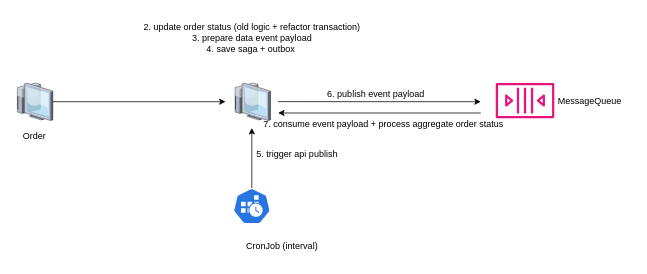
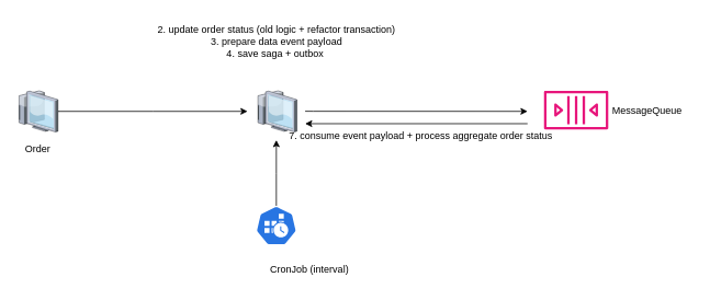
  <mxCell id="0" />
  <mxCell id="1" parent="0" />
  <mxCell id="2" style="edgeStyle=orthogonalEdgeStyle;rounded=0;orthogonalLoop=1;jettySize=auto;html=1;" edge="1" parent="1" source="3"><mxGeometry relative="1" as="geometry"><mxPoint x="300" y="135" as="targetPoint" /></mxGeometry></mxCell>
  <mxCell id="3" value="" style="verticalLabelPosition=bottom;sketch=0;aspect=fixed;html=1;verticalAlign=top;strokeColor=none;align=center;outlineConnect=0;shape=mxgraph.citrix.thin_client;" parent="1" vertex="1"><mxGeometry x="20" y="110" width="50" height="50" as="geometry" /></mxCell>
  <mxCell id="4" style="edgeStyle=orthogonalEdgeStyle;rounded=0;orthogonalLoop=1;jettySize=auto;html=1;" edge="1" parent="1"><mxGeometry relative="1" as="geometry"><mxPoint x="640" y="135" as="targetPoint" /><mxPoint x="370" y="134.86" as="sourcePoint" /><Array as="points"><mxPoint x="380" y="134.86" /><mxPoint x="380" y="134.86" /></Array></mxGeometry></mxCell>
  <mxCell id="5" value="" style="verticalLabelPosition=bottom;sketch=0;aspect=fixed;html=1;verticalAlign=top;strokeColor=none;align=center;outlineConnect=0;shape=mxgraph.citrix.thin_client;" vertex="1" parent="1"><mxGeometry x="310" y="110" width="50" height="50" as="geometry" /></mxCell>
  <mxCell id="6" value="2. update order status (old logic + refactor transaction)&lt;div&gt;3. prepare data event payload&lt;/div&gt;&lt;div&gt;4. save saga + outbox&amp;nbsp;&lt;/div&gt;" style="text;html=1;align=center;verticalAlign=middle;resizable=0;points=[];autosize=1;strokeColor=none;fillColor=none;" vertex="1" parent="1"><mxGeometry x="180" y="20" width="310" height="60" as="geometry" /></mxCell>
  <mxCell id="7" style="edgeStyle=orthogonalEdgeStyle;rounded=0;orthogonalLoop=1;jettySize=auto;html=1;" edge="1" parent="1"><mxGeometry relative="1" as="geometry"><mxPoint x="370" y="150" as="targetPoint" /><mxPoint x="640" y="150" as="sourcePoint" /></mxGeometry></mxCell>
  <mxCell id="8" value="" style="sketch=0;outlineConnect=0;fontColor=#232F3E;gradientColor=none;fillColor=#E7157B;strokeColor=none;dashed=0;verticalLabelPosition=bottom;verticalAlign=top;align=center;html=1;fontSize=12;fontStyle=0;aspect=fixed;pointerEvents=1;shape=mxgraph.aws4.queue;" vertex="1" parent="1"><mxGeometry x="660" y="110" width="78" height="47" as="geometry" /></mxCell>
  <mxCell id="9" style="edgeStyle=orthogonalEdgeStyle;rounded=0;orthogonalLoop=1;jettySize=auto;html=1;" edge="1" parent="1" source="10"><mxGeometry relative="1" as="geometry"><mxPoint x="335" y="170" as="targetPoint" /></mxGeometry></mxCell>
  <mxCell id="10" value="" style="aspect=fixed;sketch=0;html=1;dashed=0;whitespace=wrap;verticalLabelPosition=bottom;verticalAlign=top;fillColor=#2875E2;strokeColor=#ffffff;points=[[0.005,0.63,0],[0.1,0.2,0],[0.9,0.2,0],[0.5,0,0],[0.995,0.63,0],[0.72,0.99,0],[0.5,1,0],[0.28,0.99,0]];shape=mxgraph.kubernetes.icon2;prIcon=cronjob" vertex="1" parent="1"><mxGeometry x="310" y="250" width="50" height="48" as="geometry" /></mxCell>
- <mxCell id="11" value="5. trigger api publish" style="text;html=1;align=center;verticalAlign=middle;resizable=0;points=[];autosize=1;strokeColor=none;fillColor=none;" vertex="1" parent="1"><mxGeometry x="330" y="190" width="130" height="30" as="geometry" /></mxCell>
- <mxCell id="12" value="6. publish event payload" style="text;html=1;align=center;verticalAlign=middle;resizable=0;points=[];autosize=1;strokeColor=none;fillColor=none;" vertex="1" parent="1"><mxGeometry x="425" y="110" width="150" height="30" as="geometry" /></mxCell>
  <mxCell id="13" value="7. consume event payload + process aggregate order status" style="text;html=1;align=center;verticalAlign=middle;resizable=0;points=[];autosize=1;strokeColor=none;fillColor=none;" vertex="1" parent="1"><mxGeometry x="340" y="150" width="340" height="30" as="geometry" /></mxCell>
  <mxCell id="14" value="Order" style="text;html=1;align=center;verticalAlign=middle;resizable=0;points=[];autosize=1;strokeColor=none;fillColor=none;" vertex="1" parent="1"><mxGeometry x="20" y="166" width="50" height="30" as="geometry" /></mxCell>
  <mxCell id="15" value="MessageQueue" style="text;html=1;align=center;verticalAlign=middle;resizable=0;points=[];autosize=1;strokeColor=none;fillColor=none;" vertex="1" parent="1"><mxGeometry x="730" y="118.5" width="110" height="30" as="geometry" /></mxCell>
  <mxCell id="16" value="CronJob (interval)" style="text;html=1;align=center;verticalAlign=middle;resizable=0;points=[];autosize=1;strokeColor=none;fillColor=none;" vertex="1" parent="1"><mxGeometry x="315" y="313" width="120" height="30" as="geometry" /></mxCell>
